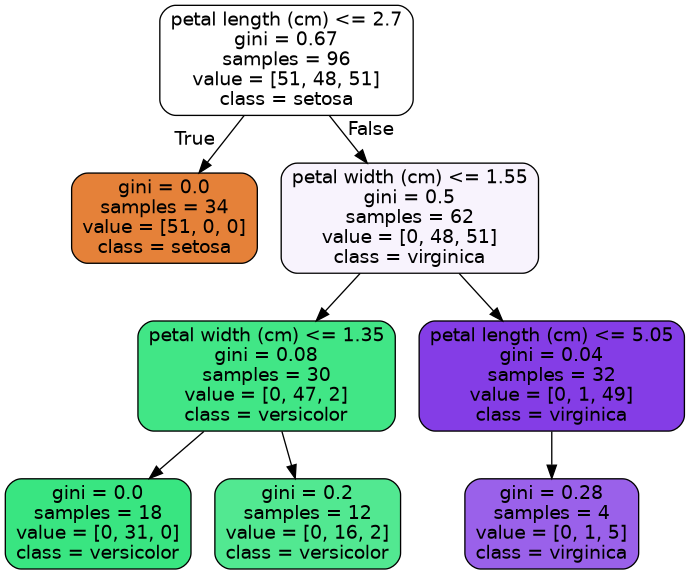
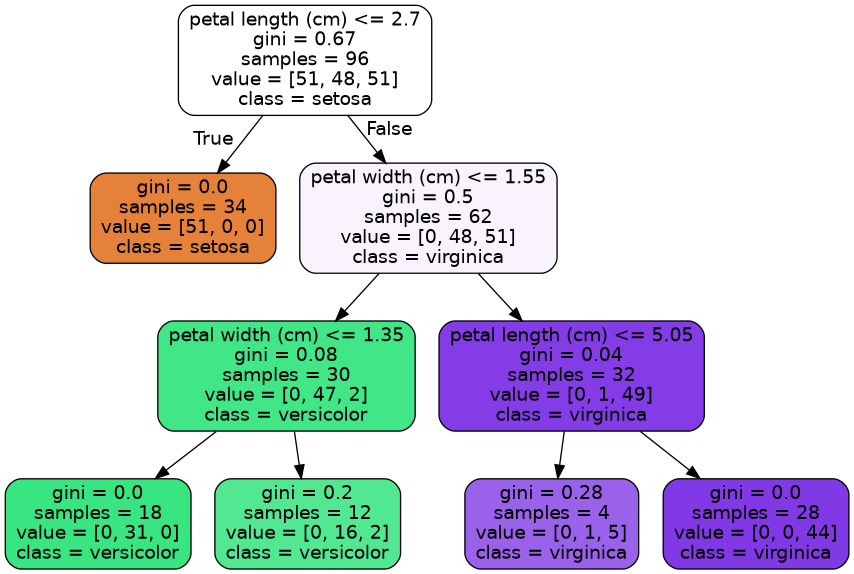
  digraph {
    node [color=black fontname=helvetica shape=box style="filled, rounded"]
    edge [fontname=helvetica]
    n1 [fillcolor="#ffffff" label="petal length (cm) <= 2.7\ngini = 0.67\nsamples = 96\nvalue = [51, 48, 51]\nclass = setosa"]
    n2 [fillcolor="#e58139" label="gini = 0.0\nsamples = 34\nvalue = [51, 0, 0]\nclass = setosa"]
    n3 [fillcolor="#f8f3fd" label="petal width (cm) <= 1.55\ngini = 0.5\nsamples = 62\nvalue = [0, 48, 51]\nclass = virginica"]
    n4 [fillcolor="#41e686" label="petal width (cm) <= 1.35\ngini = 0.08\nsamples = 30\nvalue = [0, 47, 2]\nclass = versicolor"]
    n5 [fillcolor="#843de6" label="petal length (cm) <= 5.05\ngini = 0.04\nsamples = 32\nvalue = [0, 1, 49]\nclass = virginica"]
    n6 [fillcolor="#39e581" label="gini = 0.0\nsamples = 18\nvalue = [0, 31, 0]\nclass = versicolor"]
    n7 [fillcolor="#52e891" label="gini = 0.2\nsamples = 12\nvalue = [0, 16, 2]\nclass = versicolor"]
    n8 [fillcolor="#9a61ea" label="gini = 0.28\nsamples = 4\nvalue = [0, 1, 5]\nclass = virginica"]
+   n9 [fillcolor="#8139e5" label="gini = 0.0\nsamples = 28\nvalue = [0, 0, 44]\nclass = virginica"]
    n1 -> n2 [headlabel=True labelangle=45 labeldistance=2.5]
    n1 -> n3 [headlabel=False labelangle=-45 labeldistance=2.5]
    n3 -> n4
    n3 -> n5
    n4 -> n6
    n4 -> n7
    n5 -> n8
+   n5 -> n9
  }
